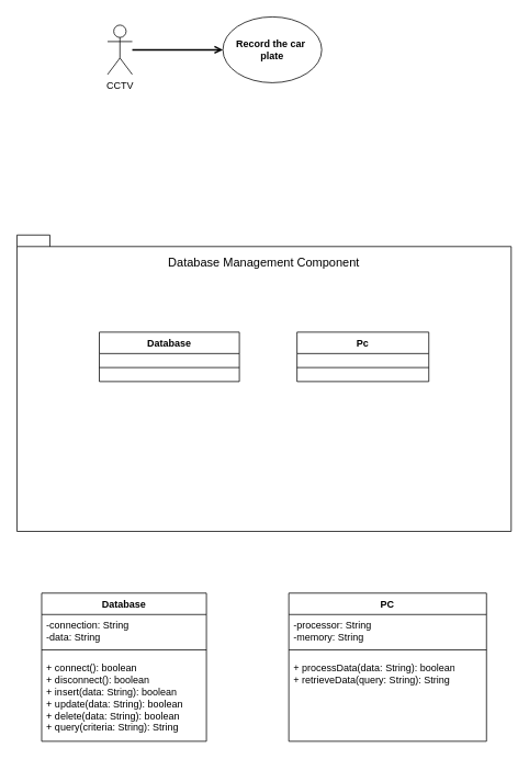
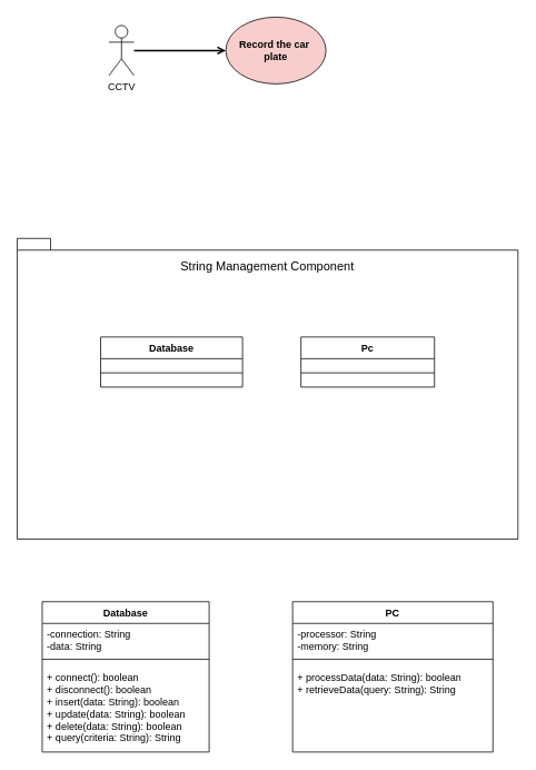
  <mxCell id="0" />
  <mxCell id="1" parent="0" />
  <mxCell id="2" style="edgeStyle=orthogonalEdgeStyle;rounded=0;orthogonalLoop=1;jettySize=auto;html=1;endArrow=open;endFill=0;strokeWidth=2;" parent="1" edge="1"><mxGeometry relative="1" as="geometry"><mxPoint x="270" y="60" as="targetPoint" /><mxPoint x="160" y="60" as="sourcePoint" /></mxGeometry></mxCell>
- <mxCell id="3" value="&lt;span id=&quot;docs-internal-guid-f19a8805-7fff-0e8c-a7a7-e7c6d159909c&quot;&gt;&lt;span style=&quot;font-family: Arial, sans-serif; background-color: transparent; font-weight: 700; font-variant-numeric: normal; font-variant-east-asian: normal; font-variant-alternates: normal; font-variant-position: normal; vertical-align: baseline; white-space-collapse: preserve;&quot;&gt;&lt;font style=&quot;font-size: 12px;&quot;&gt;Record the car &lt;/font&gt;&lt;/span&gt;&lt;/span&gt;&lt;div&gt;&lt;span&gt;&lt;span style=&quot;font-family: Arial, sans-serif; background-color: transparent; font-weight: 700; font-variant-numeric: normal; font-variant-east-asian: normal; font-variant-alternates: normal; font-variant-position: normal; vertical-align: baseline; white-space-collapse: preserve;&quot;&gt;&lt;font style=&quot;font-size: 12px;&quot;&gt;plate&lt;/font&gt;&lt;/span&gt;&lt;/span&gt;&lt;/div&gt;" style="ellipse;whiteSpace=wrap;html=1;" parent="1" vertex="1"><mxGeometry x="270" y="20" width="120" height="80" as="geometry" /></mxCell>
+ <mxCell id="3" value="&lt;span id=&quot;docs-internal-guid-f19a8805-7fff-0e8c-a7a7-e7c6d159909c&quot;&gt;&lt;span style=&quot;font-family: Arial, sans-serif; background-color: transparent; font-weight: 700; font-variant-numeric: normal; font-variant-east-asian: normal; font-variant-alternates: normal; font-variant-position: normal; vertical-align: baseline; white-space-collapse: preserve;&quot;&gt;&lt;font style=&quot;font-size: 12px;&quot;&gt;Record the car &lt;/font&gt;&lt;/span&gt;&lt;/span&gt;&lt;div&gt;&lt;span&gt;&lt;span style=&quot;font-family: Arial, sans-serif; background-color: transparent; font-weight: 700; font-variant-numeric: normal; font-variant-east-asian: normal; font-variant-alternates: normal; font-variant-position: normal; vertical-align: baseline; white-space-collapse: preserve;&quot;&gt;&lt;font style=&quot;font-size: 12px;&quot;&gt;plate&lt;/font&gt;&lt;/span&gt;&lt;/span&gt;&lt;/div&gt;" style="ellipse;whiteSpace=wrap;html=1;fillColor=#f8cecc;" parent="1" vertex="1"><mxGeometry x="270" y="20" width="120" height="80" as="geometry" /></mxCell>
  <mxCell id="4" value="CCTV" style="shape=umlActor;verticalLabelPosition=bottom;verticalAlign=top;html=1;outlineConnect=0;" parent="1" vertex="1"><mxGeometry x="130" y="30" width="30" height="60" as="geometry" /></mxCell>
- <mxCell id="5" value="&lt;p style=&quot;line-height: 270%; padding-right: 0px; margin-left: 0px; margin-top: 0px; margin-bottom: 12px; padding-top: 0px; padding-bottom: 290px;&quot;&gt;&lt;span id=&quot;docs-internal-guid-7f506003-7fff-8d1a-e3f6-dd19c952dfa7&quot; style=&quot;font-weight:normal;&quot;&gt;&lt;span style=&quot;font-size: 11pt; font-family: Arial, sans-serif; background-color: transparent; font-variant-numeric: normal; font-variant-east-asian: normal; font-variant-alternates: normal; font-variant-position: normal; vertical-align: baseline; white-space-collapse: preserve;&quot;&gt;Database Management Component&lt;/span&gt;&lt;/span&gt;&lt;/p&gt;" style="shape=folder;fontStyle=1;spacingTop=10;tabWidth=40;tabHeight=14;tabPosition=left;html=1;whiteSpace=wrap;" parent="1" vertex="1"><mxGeometry x="20" y="285" width="600" height="360" as="geometry" /></mxCell>
+ <mxCell id="5" value="&lt;p style=&quot;line-height: 270%; padding-right: 0px; margin-left: 0px; margin-top: 0px; margin-bottom: 12px; padding-top: 0px; padding-bottom: 290px;&quot;&gt;&lt;span id=&quot;docs-internal-guid-7f506003-7fff-8d1a-e3f6-dd19c952dfa7&quot; style=&quot;font-weight:normal;&quot;&gt;&lt;span style=&quot;font-size: 11pt; font-family: Arial, sans-serif; background-color: transparent; font-variant-numeric: normal; font-variant-east-asian: normal; font-variant-alternates: normal; font-variant-position: normal; vertical-align: baseline; white-space-collapse: preserve;&quot;&gt;String Management Component&lt;/span&gt;&lt;/span&gt;&lt;/p&gt;" style="shape=folder;fontStyle=1;spacingTop=10;tabWidth=40;tabHeight=14;tabPosition=left;html=1;whiteSpace=wrap;" parent="1" vertex="1"><mxGeometry x="20" y="285" width="600" height="360" as="geometry" /></mxCell>
  <mxCell id="6" value="Database" style="swimlane;fontStyle=1;align=center;verticalAlign=top;childLayout=stackLayout;horizontal=1;startSize=26;horizontalStack=0;resizeParent=1;resizeParentMax=0;resizeLast=0;collapsible=1;marginBottom=0;whiteSpace=wrap;html=1;" parent="1" vertex="1"><mxGeometry x="120" y="403" width="170" height="60" as="geometry" /></mxCell>
  <mxCell id="7" value="" style="line;strokeWidth=1;fillColor=none;align=left;verticalAlign=middle;spacingTop=-1;spacingLeft=3;spacingRight=3;rotatable=0;labelPosition=right;points=[];portConstraint=eastwest;strokeColor=inherit;" parent="6" vertex="1"><mxGeometry y="26" width="170" height="34" as="geometry" /></mxCell>
  <mxCell id="8" value="Pc" style="swimlane;fontStyle=1;align=center;verticalAlign=top;childLayout=stackLayout;horizontal=1;startSize=26;horizontalStack=0;resizeParent=1;resizeParentMax=0;resizeLast=0;collapsible=1;marginBottom=0;whiteSpace=wrap;html=1;" parent="1" vertex="1"><mxGeometry x="360" y="403" width="160" height="60" as="geometry" /></mxCell>
  <mxCell id="9" value="" style="line;strokeWidth=1;fillColor=none;align=left;verticalAlign=middle;spacingTop=-1;spacingLeft=3;spacingRight=3;rotatable=0;labelPosition=right;points=[];portConstraint=eastwest;strokeColor=inherit;" parent="8" vertex="1"><mxGeometry y="26" width="160" height="34" as="geometry" /></mxCell>
  <mxCell id="10" value="Database" style="swimlane;fontStyle=1;align=center;verticalAlign=top;childLayout=stackLayout;horizontal=1;startSize=26;horizontalStack=0;resizeParent=1;resizeParentMax=0;resizeLast=0;collapsible=1;marginBottom=0;whiteSpace=wrap;html=1;" parent="1" vertex="1"><mxGeometry x="50" y="720" width="200" height="180" as="geometry" /></mxCell>
  <mxCell id="11" value="-connection: String&lt;div&gt;&lt;div&gt;-data&lt;span style=&quot;background-color: initial;&quot;&gt;: String&lt;/span&gt;&lt;/div&gt;&lt;/div&gt;" style="text;strokeColor=none;fillColor=none;align=left;verticalAlign=top;spacingLeft=4;spacingRight=4;overflow=hidden;rotatable=0;points=[[0,0.5],[1,0.5]];portConstraint=eastwest;whiteSpace=wrap;html=1;" parent="10" vertex="1"><mxGeometry y="26" width="200" height="34" as="geometry" /></mxCell>
  <mxCell id="12" value="" style="line;strokeWidth=1;fillColor=none;align=left;verticalAlign=middle;spacingTop=-1;spacingLeft=3;spacingRight=3;rotatable=0;labelPosition=right;points=[];portConstraint=eastwest;strokeColor=inherit;" parent="10" vertex="1"><mxGeometry y="60" width="200" height="18" as="geometry" /></mxCell>
  <mxCell id="13" value="+ connect(): boolean&lt;div&gt;+&amp;nbsp;&lt;span style=&quot;background-color: initial;&quot;&gt;disconnect(): boolean&lt;/span&gt;&lt;/div&gt;&lt;div&gt;+&amp;nbsp;&lt;span style=&quot;background-color: initial;&quot;&gt;insert(data: String): boolean&lt;/span&gt;&lt;/div&gt;&lt;div&gt;+&amp;nbsp;&lt;span style=&quot;background-color: initial;&quot;&gt;update(data: String): boolean&lt;/span&gt;&lt;/div&gt;&lt;div&gt;+&amp;nbsp;&lt;span style=&quot;background-color: initial;&quot;&gt;delete(data: String): boolean&lt;/span&gt;&lt;/div&gt;&lt;div&gt;+&amp;nbsp;&lt;span style=&quot;background-color: initial;&quot;&gt;query(criteria: String): String&lt;/span&gt;&lt;/div&gt;" style="text;strokeColor=none;fillColor=none;align=left;verticalAlign=top;spacingLeft=4;spacingRight=4;overflow=hidden;rotatable=0;points=[[0,0.5],[1,0.5]];portConstraint=eastwest;whiteSpace=wrap;html=1;" parent="10" vertex="1"><mxGeometry y="78" width="200" height="102" as="geometry" /></mxCell>
  <mxCell id="14" value="PC" style="swimlane;fontStyle=1;align=center;verticalAlign=top;childLayout=stackLayout;horizontal=1;startSize=26;horizontalStack=0;resizeParent=1;resizeParentMax=0;resizeLast=0;collapsible=1;marginBottom=0;whiteSpace=wrap;html=1;" parent="1" vertex="1"><mxGeometry x="350" y="720" width="240" height="180" as="geometry" /></mxCell>
  <mxCell id="15" value="-processor: String&lt;div&gt;&lt;div&gt;-&lt;span style=&quot;background-color: initial;&quot;&gt;memory: String&lt;/span&gt;&lt;/div&gt;&lt;/div&gt;" style="text;strokeColor=none;fillColor=none;align=left;verticalAlign=top;spacingLeft=4;spacingRight=4;overflow=hidden;rotatable=0;points=[[0,0.5],[1,0.5]];portConstraint=eastwest;whiteSpace=wrap;html=1;" parent="14" vertex="1"><mxGeometry y="26" width="240" height="34" as="geometry" /></mxCell>
  <mxCell id="16" value="" style="line;strokeWidth=1;fillColor=none;align=left;verticalAlign=middle;spacingTop=-1;spacingLeft=3;spacingRight=3;rotatable=0;labelPosition=right;points=[];portConstraint=eastwest;strokeColor=inherit;" parent="14" vertex="1"><mxGeometry y="60" width="240" height="18" as="geometry" /></mxCell>
  <mxCell id="17" value="+&amp;nbsp;&lt;span style=&quot;background-color: initial;&quot;&gt;processData(data: String): boolean&lt;/span&gt;&lt;div&gt;&lt;span style=&quot;background-color: initial;&quot;&gt;+&amp;nbsp;&lt;/span&gt;&lt;span style=&quot;background-color: initial;&quot;&gt;retrieveData(query: String): String&lt;/span&gt;&lt;/div&gt;&lt;h4&gt;&lt;/h4&gt;" style="text;strokeColor=none;fillColor=none;align=left;verticalAlign=top;spacingLeft=4;spacingRight=4;overflow=hidden;rotatable=0;points=[[0,0.5],[1,0.5]];portConstraint=eastwest;whiteSpace=wrap;html=1;" parent="14" vertex="1"><mxGeometry y="78" width="240" height="102" as="geometry" /></mxCell>
